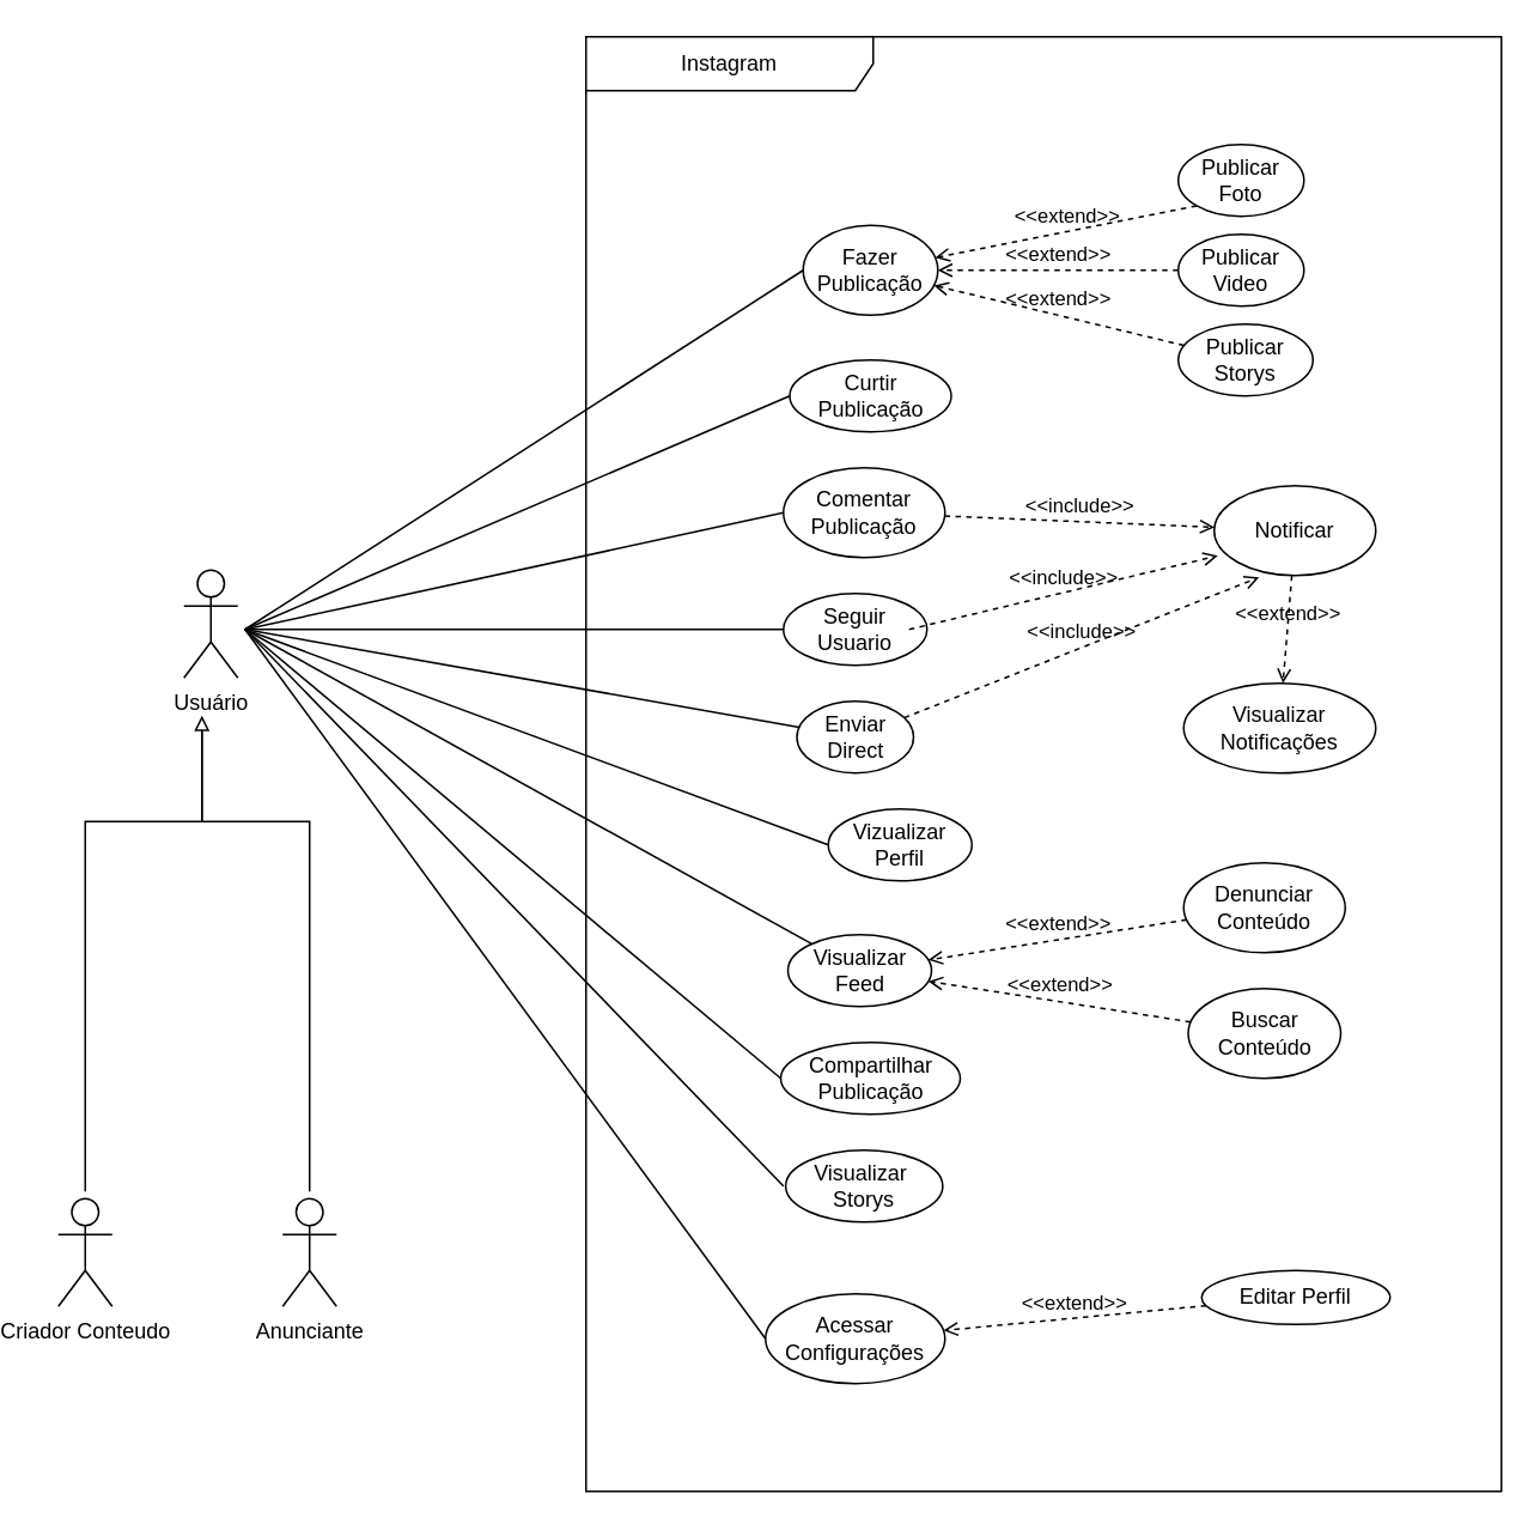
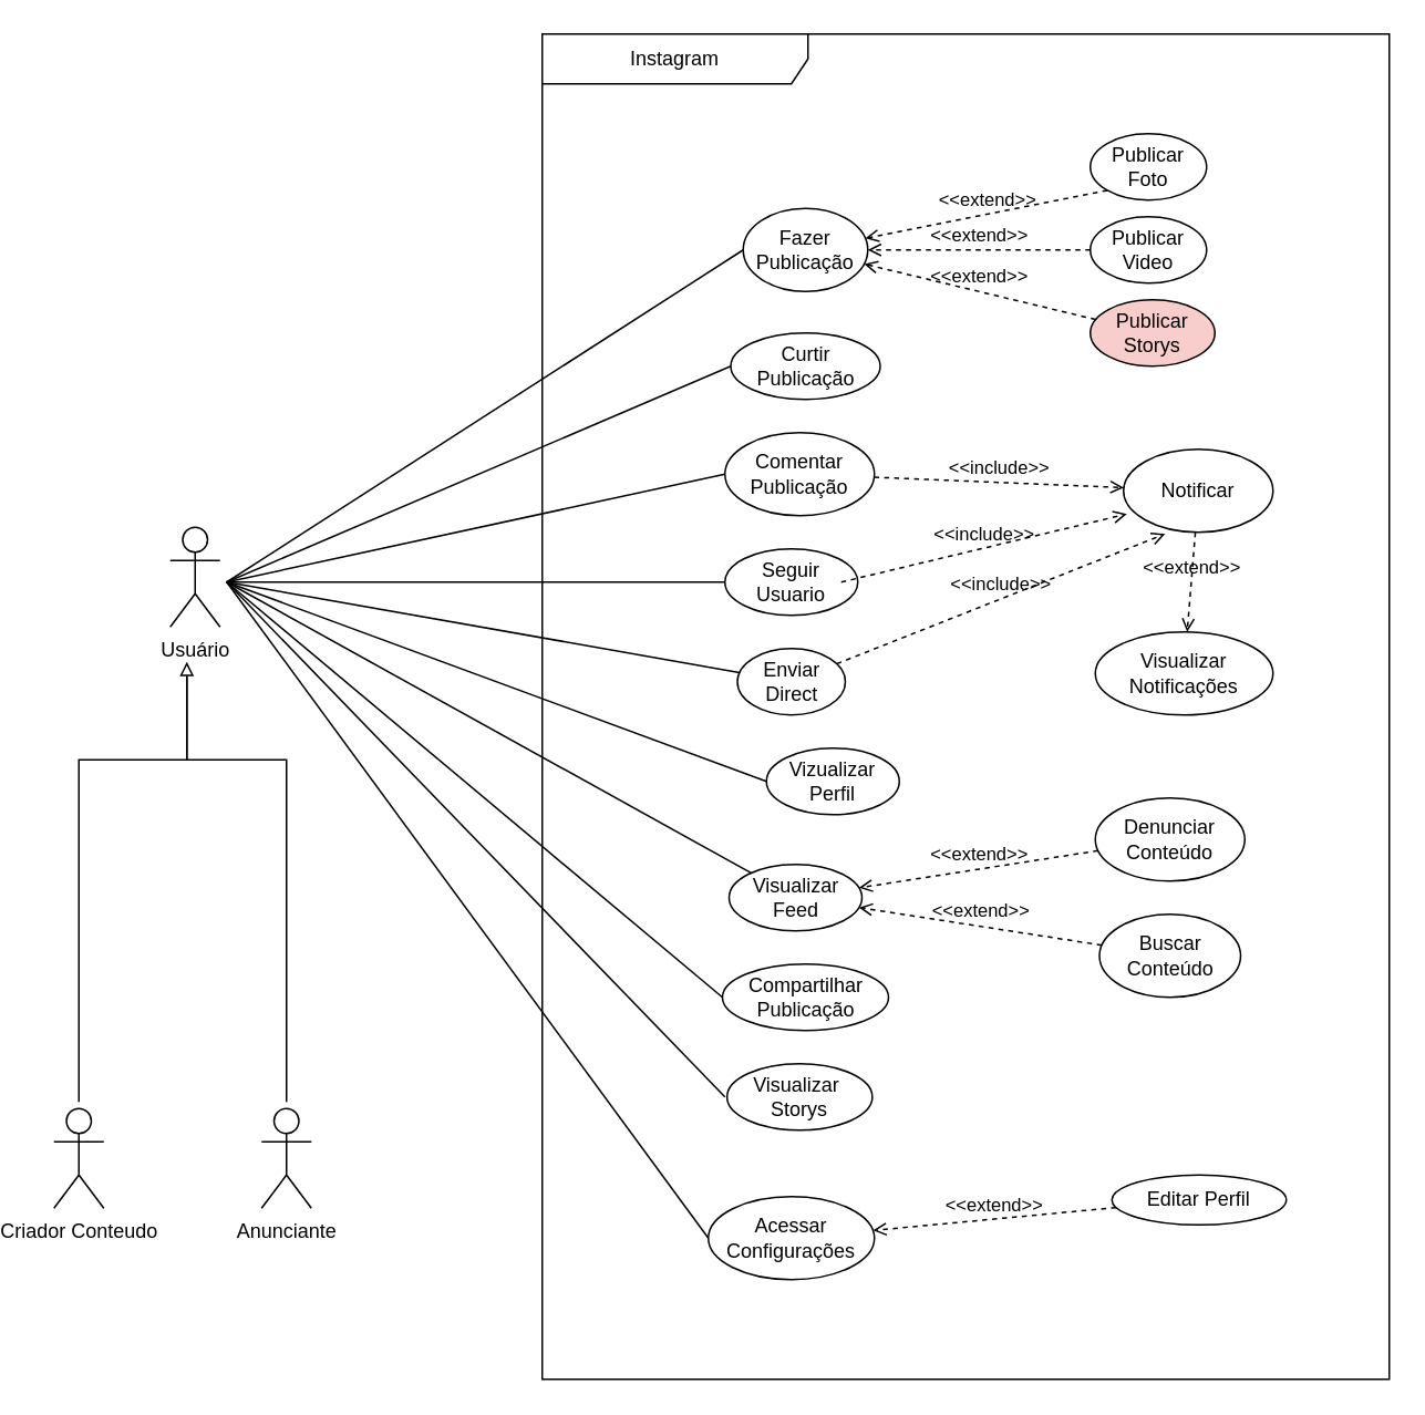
  <mxCell id="0" />
  <mxCell id="1" parent="0" />
  <mxCell id="2" value="" style="edgeStyle=orthogonalEdgeStyle;rounded=0;orthogonalLoop=1;jettySize=auto;html=1;endArrow=none;endFill=0;startArrow=block;startFill=0;targetPerimeterSpacing=4;sourcePerimeterSpacing=21;jumpStyle=none;shadow=0;flowAnimation=0;" edge="1" parent="1" source="33" target="35"><mxGeometry relative="1" as="geometry"><Array as="points"><mxPoint x="100" y="457" /><mxPoint x="160" y="457" /></Array></mxGeometry></mxCell>
  <mxCell id="3" value="Instagram" style="shape=umlFrame;whiteSpace=wrap;html=1;pointerEvents=0;recursiveResize=0;container=1;collapsible=0;width=160;" vertex="1" parent="1"><mxGeometry x="314" y="20" width="510" height="810" as="geometry" /></mxCell>
  <mxCell id="4" value="Fazer Publicação" style="ellipse;whiteSpace=wrap;html=1;" vertex="1" parent="3"><mxGeometry x="121" y="105" width="75" height="50" as="geometry" /></mxCell>
  <mxCell id="5" value="Curtir Publicação" style="ellipse;whiteSpace=wrap;html=1;" vertex="1" parent="3"><mxGeometry x="113.5" y="180" width="90" height="40" as="geometry" /></mxCell>
  <mxCell id="6" value="Comentar Publicação" style="ellipse;whiteSpace=wrap;html=1;" vertex="1" parent="3"><mxGeometry x="110" y="240" width="90" height="50" as="geometry" /></mxCell>
  <mxCell id="7" value="Seguir Usuario" style="ellipse;whiteSpace=wrap;html=1;" vertex="1" parent="3"><mxGeometry x="110" y="310" width="80" height="40" as="geometry" /></mxCell>
  <mxCell id="8" value="Publicar Foto" style="ellipse;whiteSpace=wrap;html=1;" vertex="1" parent="3"><mxGeometry x="330" y="60" width="70" height="40" as="geometry" /></mxCell>
  <mxCell id="9" value="Publicar Video" style="ellipse;whiteSpace=wrap;html=1;" vertex="1" parent="3"><mxGeometry x="330" y="110" width="70" height="40" as="geometry" /></mxCell>
- <mxCell id="10" value="Publicar Storys" style="ellipse;whiteSpace=wrap;html=1;" vertex="1" parent="3"><mxGeometry x="330" y="160" width="75" height="40" as="geometry" /></mxCell>
+ <mxCell id="10" value="Publicar Storys" style="ellipse;whiteSpace=wrap;html=1;fillColor=#f8cecc;" vertex="1" parent="3"><mxGeometry x="330" y="160" width="75" height="40" as="geometry" /></mxCell>
  <mxCell id="11" value="Enviar Direct" style="ellipse;whiteSpace=wrap;html=1;" vertex="1" parent="3"><mxGeometry x="117.5" y="370" width="65" height="40" as="geometry" /></mxCell>
  <mxCell id="12" value="Vizualizar Perfil" style="ellipse;whiteSpace=wrap;html=1;" vertex="1" parent="3"><mxGeometry x="135" y="430" width="80" height="40" as="geometry" /></mxCell>
  <mxCell id="13" value="Editar Perfil" style="ellipse;whiteSpace=wrap;html=1;" vertex="1" parent="3"><mxGeometry x="343" y="687" width="105" height="30" as="geometry" /></mxCell>
  <mxCell id="14" value="Buscar Conteúdo" style="ellipse;whiteSpace=wrap;html=1;" vertex="1" parent="3"><mxGeometry x="335.5" y="530" width="85" height="50" as="geometry" /></mxCell>
  <mxCell id="15" value="Acessar Configurações" style="ellipse;whiteSpace=wrap;html=1;" vertex="1" parent="3"><mxGeometry x="100" y="700" width="100" height="50" as="geometry" /></mxCell>
  <mxCell id="16" value="Visualizar Notificações" style="ellipse;whiteSpace=wrap;html=1;" vertex="1" parent="3"><mxGeometry x="333" y="360" width="107" height="50" as="geometry" /></mxCell>
  <mxCell id="17" value="Denunciar Conteúdo" style="ellipse;whiteSpace=wrap;html=1;" vertex="1" parent="3"><mxGeometry x="333" y="460" width="90" height="50" as="geometry" /></mxCell>
  <mxCell id="18" value="&amp;lt;&amp;lt;extend&amp;gt;&amp;gt;" style="html=1;verticalAlign=bottom;labelBackgroundColor=none;endArrow=open;endFill=0;dashed=1;rounded=0;" edge="1" parent="3" source="10" target="4"><mxGeometry width="160" relative="1" as="geometry"><mxPoint x="10" y="170" as="sourcePoint" /><mxPoint x="170" y="170" as="targetPoint" /></mxGeometry></mxCell>
  <mxCell id="19" value="&amp;lt;&amp;lt;extend&amp;gt;&amp;gt;" style="html=1;verticalAlign=bottom;labelBackgroundColor=none;endArrow=open;endFill=0;dashed=1;rounded=0;" edge="1" parent="3" source="9" target="4"><mxGeometry width="160" relative="1" as="geometry"><mxPoint x="359" y="215" as="sourcePoint" /><mxPoint x="215" y="152" as="targetPoint" /></mxGeometry></mxCell>
  <mxCell id="20" value="&amp;lt;&amp;lt;extend&amp;gt;&amp;gt;" style="html=1;verticalAlign=bottom;labelBackgroundColor=none;endArrow=open;endFill=0;dashed=1;rounded=0;exitX=0;exitY=1;exitDx=0;exitDy=0;" edge="1" parent="3" source="8" target="4"><mxGeometry width="160" relative="1" as="geometry"><mxPoint x="342" y="158" as="sourcePoint" /><mxPoint x="228" y="142" as="targetPoint" /></mxGeometry></mxCell>
  <mxCell id="21" value="&amp;lt;&amp;lt;extend&amp;gt;&amp;gt;" style="html=1;verticalAlign=bottom;labelBackgroundColor=none;endArrow=open;endFill=0;dashed=1;rounded=0;" edge="1" parent="3" source="13" target="15"><mxGeometry width="160" relative="1" as="geometry"><mxPoint x="10" y="530" as="sourcePoint" /><mxPoint x="170" y="530" as="targetPoint" /></mxGeometry></mxCell>
  <mxCell id="22" value="Compartilhar Publicação" style="ellipse;whiteSpace=wrap;html=1;" vertex="1" parent="3"><mxGeometry x="108.5" y="560" width="100" height="40" as="geometry" /></mxCell>
  <mxCell id="23" value="Visualizar&amp;nbsp;&lt;div&gt;Storys&lt;/div&gt;" style="ellipse;whiteSpace=wrap;html=1;" vertex="1" parent="3"><mxGeometry x="111.25" y="620" width="87.5" height="40" as="geometry" /></mxCell>
  <mxCell id="24" value="Visualizar Feed" style="ellipse;whiteSpace=wrap;html=1;" vertex="1" parent="3"><mxGeometry x="112.5" y="500" width="80" height="40" as="geometry" /></mxCell>
  <mxCell id="25" value="&amp;lt;&amp;lt;extend&amp;gt;&amp;gt;" style="html=1;verticalAlign=bottom;labelBackgroundColor=none;endArrow=open;endFill=0;dashed=1;rounded=0;" edge="1" parent="3" source="17" target="24"><mxGeometry width="160" relative="1" as="geometry"><mxPoint x="10" y="770" as="sourcePoint" /><mxPoint x="170" y="770" as="targetPoint" /></mxGeometry></mxCell>
  <mxCell id="26" value="Notificar" style="ellipse;whiteSpace=wrap;html=1;" vertex="1" parent="3"><mxGeometry x="350" y="250" width="90" height="50" as="geometry" /></mxCell>
  <mxCell id="27" value="&amp;lt;&amp;lt;include&amp;gt;&amp;gt;" style="html=1;verticalAlign=bottom;labelBackgroundColor=none;endArrow=open;endFill=0;dashed=1;rounded=0;" edge="1" parent="3" source="6" target="26"><mxGeometry width="160" relative="1" as="geometry"><mxPoint x="10" y="290" as="sourcePoint" /><mxPoint x="170" y="290" as="targetPoint" /></mxGeometry></mxCell>
  <mxCell id="28" value="&amp;lt;&amp;lt;include&amp;gt;&amp;gt;" style="html=1;verticalAlign=bottom;labelBackgroundColor=none;endArrow=open;endFill=0;dashed=1;rounded=0;entryX=0.022;entryY=0.78;entryDx=0;entryDy=0;entryPerimeter=0;" edge="1" parent="3" target="26"><mxGeometry width="160" relative="1" as="geometry"><mxPoint x="180" y="330" as="sourcePoint" /><mxPoint x="340" y="330" as="targetPoint" /></mxGeometry></mxCell>
  <mxCell id="29" value="&amp;lt;&amp;lt;include&amp;gt;&amp;gt;" style="html=1;verticalAlign=bottom;labelBackgroundColor=none;endArrow=open;endFill=0;dashed=1;rounded=0;entryX=0.278;entryY=1.02;entryDx=0;entryDy=0;entryPerimeter=0;" edge="1" parent="3" source="11" target="26"><mxGeometry width="160" relative="1" as="geometry"><mxPoint x="250" y="394.5" as="sourcePoint" /><mxPoint x="410" y="394.5" as="targetPoint" /></mxGeometry></mxCell>
  <mxCell id="30" value="&amp;lt;&amp;lt;extend&amp;gt;&amp;gt;" style="html=1;verticalAlign=bottom;labelBackgroundColor=none;endArrow=open;endFill=0;dashed=1;rounded=0;" edge="1" parent="3" source="26" target="16"><mxGeometry width="160" relative="1" as="geometry"><mxPoint x="380" y="330" as="sourcePoint" /><mxPoint x="540" y="330" as="targetPoint" /></mxGeometry></mxCell>
  <mxCell id="31" value="&amp;lt;&amp;lt;extend&amp;gt;&amp;gt;" style="html=1;verticalAlign=bottom;labelBackgroundColor=none;endArrow=open;endFill=0;dashed=1;rounded=0;" edge="1" parent="3" source="14" target="24"><mxGeometry width="160" relative="1" as="geometry"><mxPoint x="160" y="570" as="sourcePoint" /><mxPoint x="320" y="570" as="targetPoint" /></mxGeometry></mxCell>
  <mxCell id="32" value="" style="edgeStyle=orthogonalEdgeStyle;rounded=0;orthogonalLoop=1;jettySize=auto;html=1;endArrow=none;endFill=0;sourcePerimeterSpacing=30;targetPerimeterSpacing=4;" edge="1" parent="1" source="33" target="34"><mxGeometry relative="1" as="geometry"><Array as="points"><mxPoint x="100" y="457" /><mxPoint x="35" y="457" /></Array></mxGeometry></mxCell>
  <mxCell id="33" value="Usuário" style="shape=umlActor;verticalLabelPosition=bottom;verticalAlign=top;html=1;" vertex="1" parent="1"><mxGeometry x="90" y="317" width="30" height="60" as="geometry" /></mxCell>
  <mxCell id="34" value="Criador Conteudo" style="shape=umlActor;verticalLabelPosition=bottom;verticalAlign=top;html=1;" vertex="1" parent="1"><mxGeometry x="20" y="667" width="30" height="60" as="geometry" /></mxCell>
  <mxCell id="35" value="Anunciante" style="shape=umlActor;verticalLabelPosition=bottom;verticalAlign=top;html=1;" vertex="1" parent="1"><mxGeometry x="145" y="667" width="30" height="60" as="geometry" /></mxCell>
  <mxCell id="36" value="" style="endArrow=none;endFill=0;endSize=12;html=1;rounded=0;entryX=0;entryY=0.5;entryDx=0;entryDy=0;" edge="1" parent="1" target="4"><mxGeometry width="160" relative="1" as="geometry"><mxPoint x="124" y="350" as="sourcePoint" /><mxPoint x="234" y="330" as="targetPoint" /></mxGeometry></mxCell>
  <mxCell id="37" value="" style="endArrow=none;endFill=0;endSize=12;html=1;rounded=0;entryX=0;entryY=0.5;entryDx=0;entryDy=0;" edge="1" parent="1" target="5"><mxGeometry width="160" relative="1" as="geometry"><mxPoint x="124" y="350" as="sourcePoint" /><mxPoint x="254" y="340" as="targetPoint" /></mxGeometry></mxCell>
  <mxCell id="38" value="" style="endArrow=none;endFill=0;endSize=12;html=1;rounded=0;entryX=0;entryY=0.5;entryDx=0;entryDy=0;" edge="1" parent="1" target="6"><mxGeometry width="160" relative="1" as="geometry"><mxPoint x="124" y="350" as="sourcePoint" /><mxPoint x="284" y="350" as="targetPoint" /></mxGeometry></mxCell>
  <mxCell id="39" value="" style="endArrow=none;endFill=0;endSize=12;html=1;rounded=0;" edge="1" parent="1" target="7"><mxGeometry width="160" relative="1" as="geometry"><mxPoint x="124" y="350" as="sourcePoint" /><mxPoint x="314" y="410" as="targetPoint" /></mxGeometry></mxCell>
  <mxCell id="40" value="" style="endArrow=none;endFill=0;endSize=12;html=1;rounded=0;" edge="1" parent="1" target="11"><mxGeometry width="160" relative="1" as="geometry"><mxPoint x="124" y="350" as="sourcePoint" /><mxPoint x="274" y="370" as="targetPoint" /></mxGeometry></mxCell>
  <mxCell id="41" value="" style="endArrow=none;endFill=0;endSize=12;html=1;rounded=0;entryX=0;entryY=0.5;entryDx=0;entryDy=0;" edge="1" parent="1" target="12"><mxGeometry width="160" relative="1" as="geometry"><mxPoint x="124" y="350" as="sourcePoint" /><mxPoint x="274" y="400" as="targetPoint" /></mxGeometry></mxCell>
  <mxCell id="42" value="" style="endArrow=none;endFill=0;endSize=12;html=1;rounded=0;" edge="1" parent="1" target="24"><mxGeometry width="160" relative="1" as="geometry"><mxPoint x="124" y="350" as="sourcePoint" /><mxPoint x="484" y="430" as="targetPoint" /></mxGeometry></mxCell>
  <mxCell id="43" value="" style="endArrow=none;endFill=0;endSize=12;html=1;rounded=0;entryX=0;entryY=0.5;entryDx=0;entryDy=0;" edge="1" parent="1" target="15"><mxGeometry width="160" relative="1" as="geometry"><mxPoint x="124" y="350" as="sourcePoint" /><mxPoint x="444" y="722" as="targetPoint" /></mxGeometry></mxCell>
  <mxCell id="44" value="" style="endArrow=none;endFill=0;endSize=12;html=1;rounded=0;entryX=0;entryY=0.5;entryDx=0;entryDy=0;" edge="1" parent="1" target="22"><mxGeometry width="160" relative="1" as="geometry"><mxPoint x="124" y="350" as="sourcePoint" /><mxPoint x="484" y="430" as="targetPoint" /></mxGeometry></mxCell>
  <mxCell id="45" value="" style="endArrow=none;endFill=0;endSize=12;html=1;rounded=0;" edge="1" parent="1"><mxGeometry width="160" relative="1" as="geometry"><mxPoint x="124" y="350" as="sourcePoint" /><mxPoint x="424" y="660" as="targetPoint" /></mxGeometry></mxCell>
